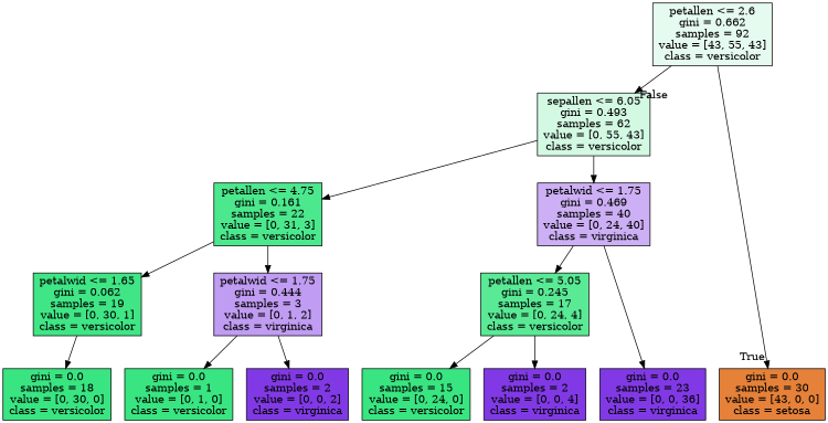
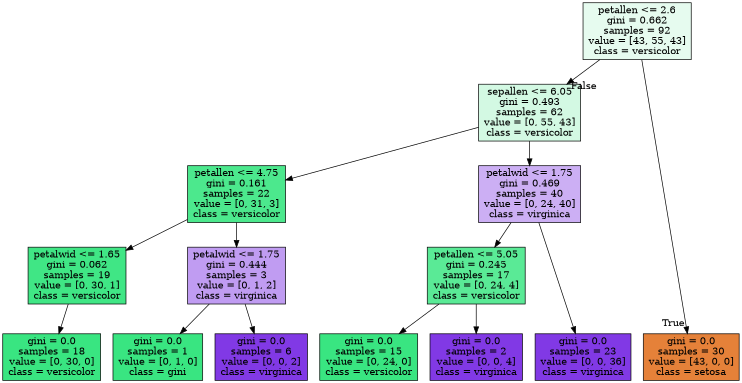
  digraph {
    ranksep=equally
    splines=polyline
    node [color=black fillcolor="#39e581ff" shape=box style=filled]
    n1 [fillcolor="#39e5811f" label="petallen <= 2.6\ngini = 0.662\nsamples = 92\nvalue = [43, 55, 43]\nclass = versicolor"]
    n2 [fillcolor="#39e58138" label="sepallen <= 6.05\ngini = 0.493\nsamples = 62\nvalue = [0, 55, 43]\nclass = versicolor"]
    n3 [fillcolor="#39e581e6" label="petallen <= 4.75\ngini = 0.161\nsamples = 22\nvalue = [0, 31, 3]\nclass = versicolor"]
    n4 [fillcolor="#8139e566" label="petalwid <= 1.75\ngini = 0.469\nsamples = 40\nvalue = [0, 24, 40]\nclass = virginica"]
    n5 [fillcolor="#39e581f6" label="petalwid <= 1.65\ngini = 0.062\nsamples = 19\nvalue = [0, 30, 1]\nclass = versicolor"]
    n6 [fillcolor="#8139e57f" label="petalwid <= 1.75\ngini = 0.444\nsamples = 3\nvalue = [0, 1, 2]\nclass = virginica"]
    n7 [fillcolor="#39e581d4" label="petallen <= 5.05\ngini = 0.245\nsamples = 17\nvalue = [0, 24, 4]\nclass = versicolor"]
    n8 [fillcolor="#e58139ff" label="gini = 0.0\nsamples = 30\nvalue = [43, 0, 0]\nclass = setosa"]
    n9 [label="gini = 0.0\nsamples = 18\nvalue = [0, 30, 0]\nclass = versicolor"]
-   n10 [label="gini = 0.0\nsamples = 1\nvalue = [0, 1, 0]\nclass = versicolor"]
-   n11 [fillcolor="#8139e5ff" label="gini = 0.0\nsamples = 2\nvalue = [0, 0, 2]\nclass = virginica"]
+   n10 [label="gini = 0.0\nsamples = 1\nvalue = [0, 1, 0]\nclass = gini"]
+   n11 [fillcolor="#8139e5ff" label="gini = 0.0\nsamples = 6\nvalue = [0, 0, 2]\nclass = virginica"]
    n12 [label="gini = 0.0\nsamples = 15\nvalue = [0, 24, 0]\nclass = versicolor"]
    n13 [fillcolor="#8139e5ff" label="gini = 0.0\nsamples = 2\nvalue = [0, 0, 4]\nclass = virginica"]
    n14 [fillcolor="#8139e5ff" label="gini = 0.0\nsamples = 23\nvalue = [0, 0, 36]\nclass = virginica"]
    subgraph sub_1 {
      rank=same
      n1
    }
    subgraph sub_2 {
      rank=same
      n2
    }
    subgraph sub_3 {
      rank=same
      n3
      n4
    }
    subgraph sub_4 {
      rank=same
      n5
      n6
      n7
    }
    subgraph sub_5 {
      rank=same
      n8
      n9
      n10
      n11
      n12
      n13
      n14
    }
    n1 -> n2 [headlabel=False labelangle=-45 labeldistance=2.5]
    n1 -> n8 [headlabel=True labelangle=45 labeldistance=2.5]
    n2 -> n3
    n2 -> n4
    n3 -> n5
    n3 -> n6
    n4 -> n7
    n4 -> n14
    n5 -> n9
    n6 -> n10
    n6 -> n11
    n7 -> n12
    n7 -> n13
  }
